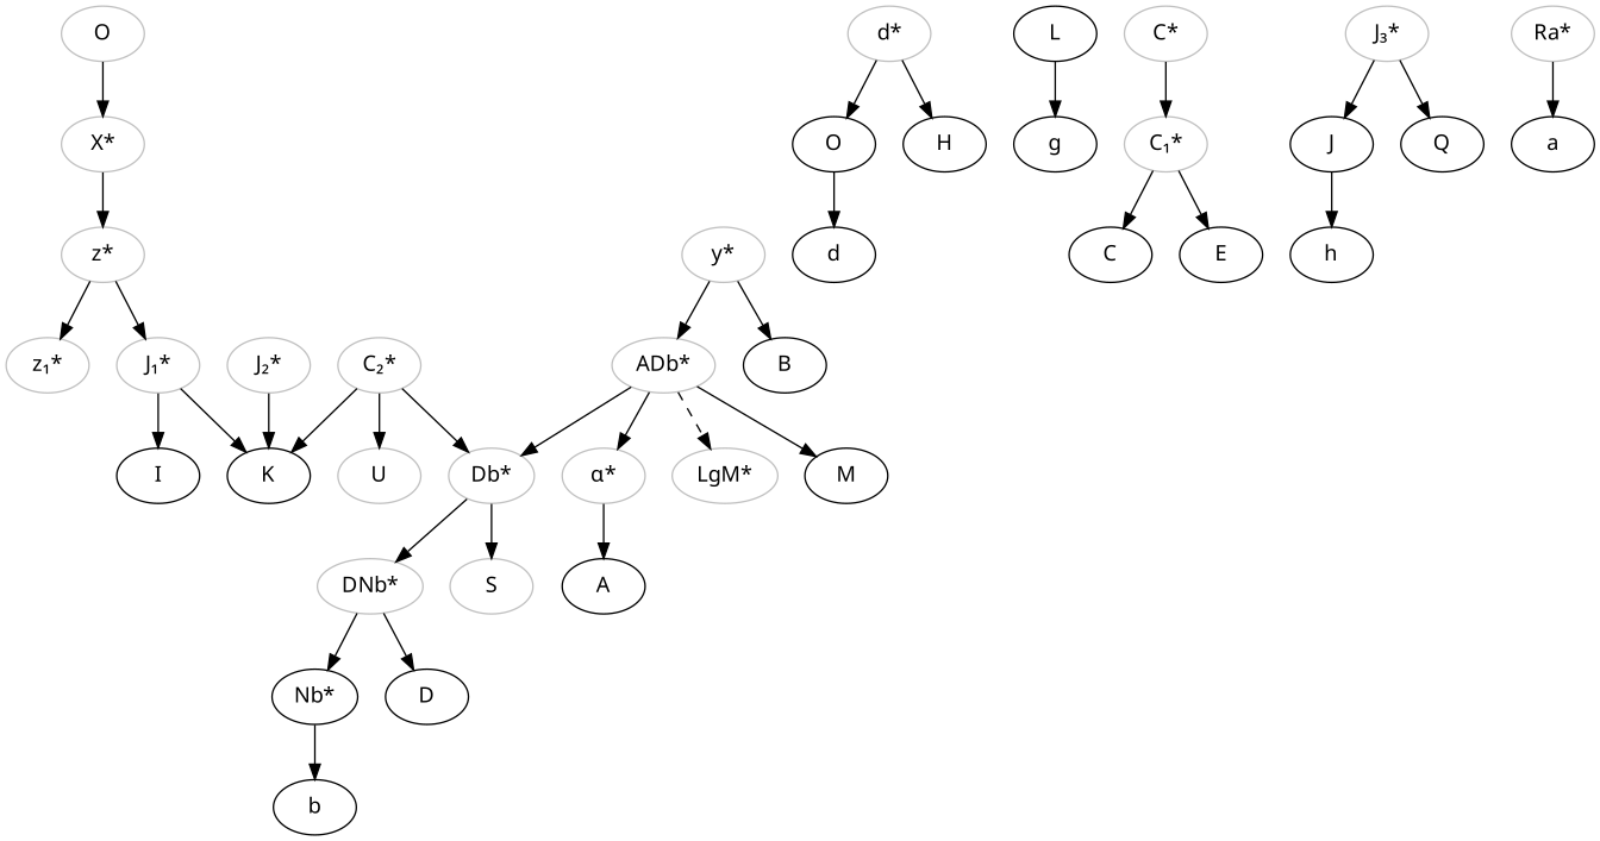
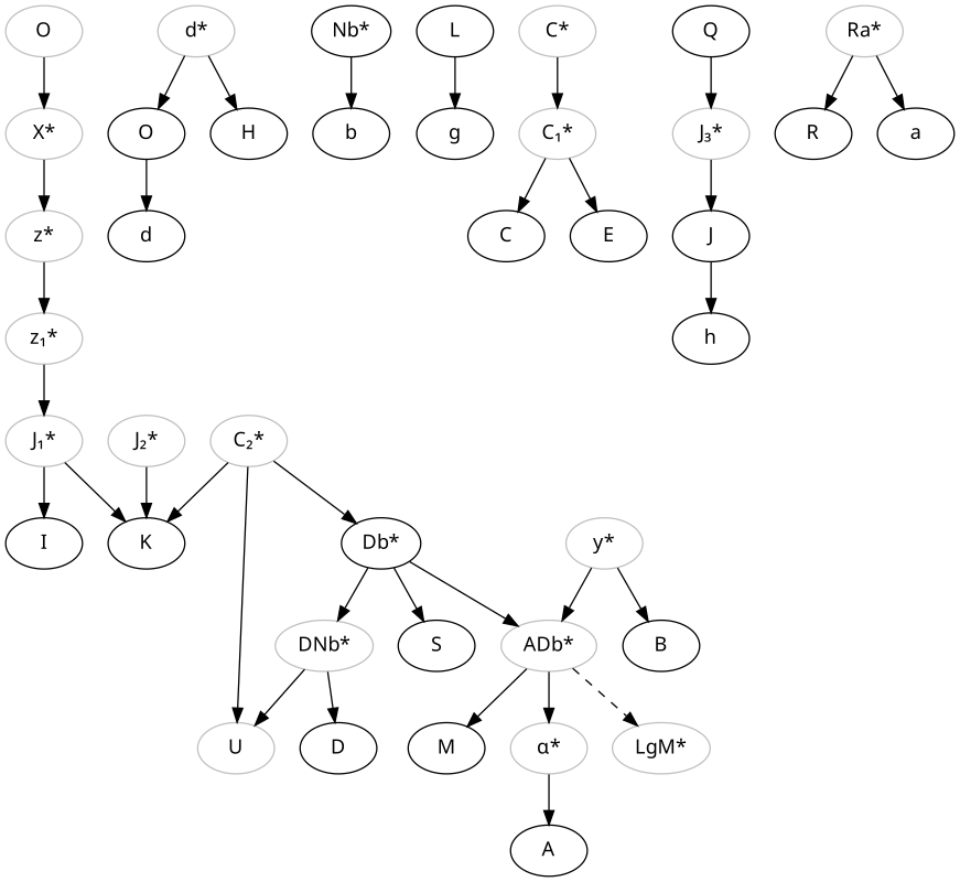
  digraph {
    fontname="Noto Sans"
    node [fontname="Noto Sans"]
    edge [fontname="Noto Sans"]
    n1 [color=grey label=O]
    n2 [color=grey label="X*"]
    n3 [color=grey label="z*"]
    n4 [color=grey label="y*"]
    n5 [color=grey label="ADb*"]
    B
    n7 [color=grey label="z₁*"]
    n8 [color=grey label="α*"]
-   n9 [color=grey label="Db*"]
+   n9 [color=black label="Db*"]
    n10 [color=grey label="LgM*"]
    M
    n12 [color=grey label="d*"]
    O
    H
    n15 [color=grey label="J₁*"]
    A
    n17 [color=grey label="DNb*"]
-   S [color=grey]
+   S
    n19 [color=black label="Nb*"]
    D
    b
    L
    g
    d
    I
    K
    n27 [color=grey label="C*"]
    n28 [color=grey label="C₁*"]
    n29 [color=grey label="J₂*"]
    n30 [color=grey label="J₃*"]
    J
    Q
    h
    C
    E
    n36 [color=grey label="C₂*"]
    U [color=grey]
    n38 [color=grey label="Ra*"]
+   R
    a
    n1 -> n2
    n2 -> n3
    n3 -> n7
    n4 -> n5
    n4 -> B
    n5 -> n8
-   n5 -> n9
+   n9 -> n5
    n5 -> n10 [style=dashed]
    n5 -> M
-   n3 -> n15
+   n7 -> n15
    n8 -> A
    n9 -> n17
    n9 -> S
    n12 -> O
    n12 -> H
    O -> d
    n15 -> I
    n15 -> K
-   n17 -> n19
+   n17 -> U
    n17 -> D
    n19 -> b
    L -> g
    n27 -> n28
    n28 -> C
    n28 -> E
    n29 -> K
    n30 -> J
-   n30 -> Q
+   Q -> n30
    J -> h
    n36 -> n9
    n36 -> K
    n36 -> U
+   n38 -> R
    n38 -> a
  }
